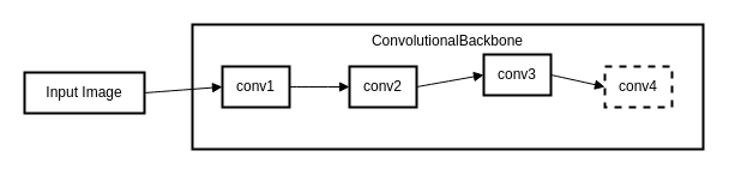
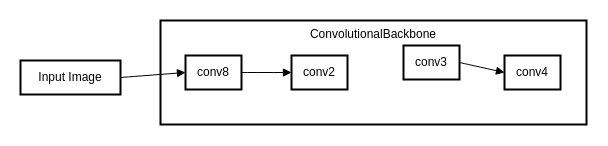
  <mxCell id="0" />
  <mxCell id="1" parent="0" />
  <mxCell id="2" value="ConvolutionalBackbone" style="whiteSpace=wrap;strokeWidth=2;verticalAlign=top;" vertex="1" parent="1"><mxGeometry x="160" width="426" height="104" as="geometry" y="20" /></mxCell>
- <mxCell id="3" value="conv1" style="whiteSpace=wrap;strokeWidth=2;" vertex="1" parent="1"><mxGeometry x="185" y="55" width="56" height="34" as="geometry" /></mxCell>
+ <mxCell id="3" value="conv8" style="whiteSpace=wrap;strokeWidth=2;" vertex="1" parent="1"><mxGeometry x="185" y="55" width="56" height="34" as="geometry" /></mxCell>
  <mxCell id="4" value="conv2" style="whiteSpace=wrap;strokeWidth=2;" vertex="1" parent="1"><mxGeometry x="291" y="55" width="56" height="34" as="geometry" /></mxCell>
  <mxCell id="5" value="conv3" style="whiteSpace=wrap;strokeWidth=2;" vertex="1" parent="1"><mxGeometry x="403" y="45" width="56" height="34" as="geometry" /></mxCell>
- <mxCell id="6" value="conv4" style="whiteSpace=wrap;strokeWidth=2;dashed=1;" vertex="1" parent="1"><mxGeometry x="504" y="55" width="56" height="34" as="geometry" /></mxCell>
+ <mxCell id="6" value="conv4" style="whiteSpace=wrap;strokeWidth=2;" vertex="1" parent="1"><mxGeometry x="504" y="55" width="56" height="34" as="geometry" /></mxCell>
  <mxCell id="7" value="Input Image" style="whiteSpace=wrap;strokeWidth=2;" vertex="1" parent="1"><mxGeometry x="20" y="60" width="100" height="34" as="geometry" /></mxCell>
  <mxCell id="8" value="" style="curved=1;startArrow=none;endArrow=block;exitX=0.999;exitY=0.5;entryX=-0.001;entryY=0.5;" edge="1" parent="1" source="7" target="3"><mxGeometry relative="1" as="geometry"><Array as="points" /></mxGeometry></mxCell>
  <mxCell id="9" value="" style="curved=1;startArrow=none;endArrow=block;exitX=1.007;exitY=0.5;entryX=0.007;entryY=0.5;" edge="1" parent="1" source="3" target="4"><mxGeometry relative="1" as="geometry"><Array as="points" /></mxGeometry></mxCell>
- <mxCell id="10" value="" style="curved=1;startArrow=none;endArrow=block;exitX=1.016;exitY=0.5;entryX=-0.002;entryY=0.5;" edge="1" parent="1" source="4" target="5"><mxGeometry relative="1" as="geometry"><Array as="points" /></mxGeometry></mxCell>
  <mxCell id="11" value="" style="curved=1;startArrow=none;endArrow=block;exitX=1.007;exitY=0.5;entryX=0.007;entryY=0.5;" edge="1" parent="1" source="5" target="6"><mxGeometry relative="1" as="geometry"><Array as="points" /></mxGeometry></mxCell>
